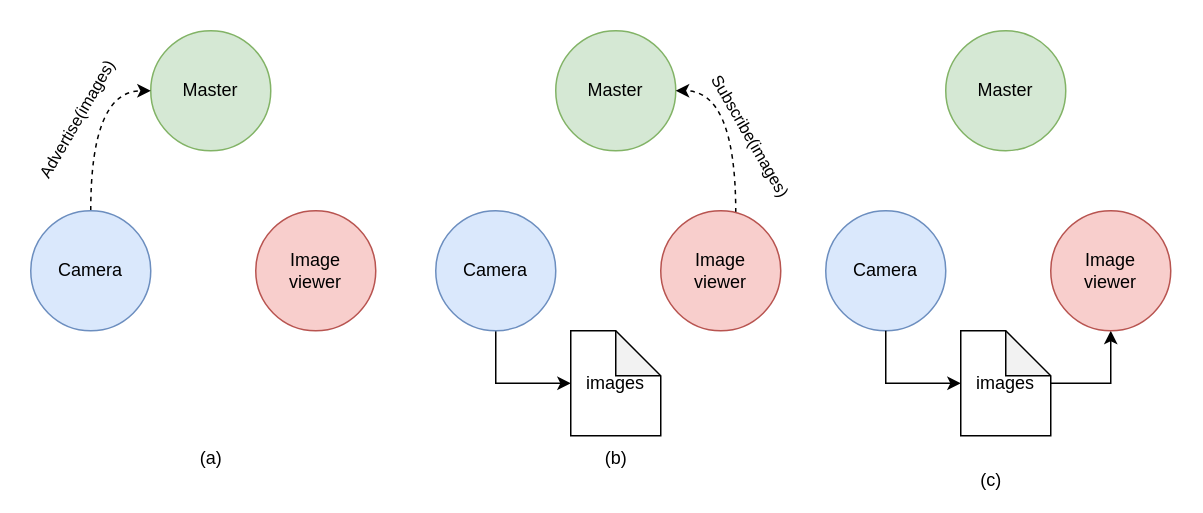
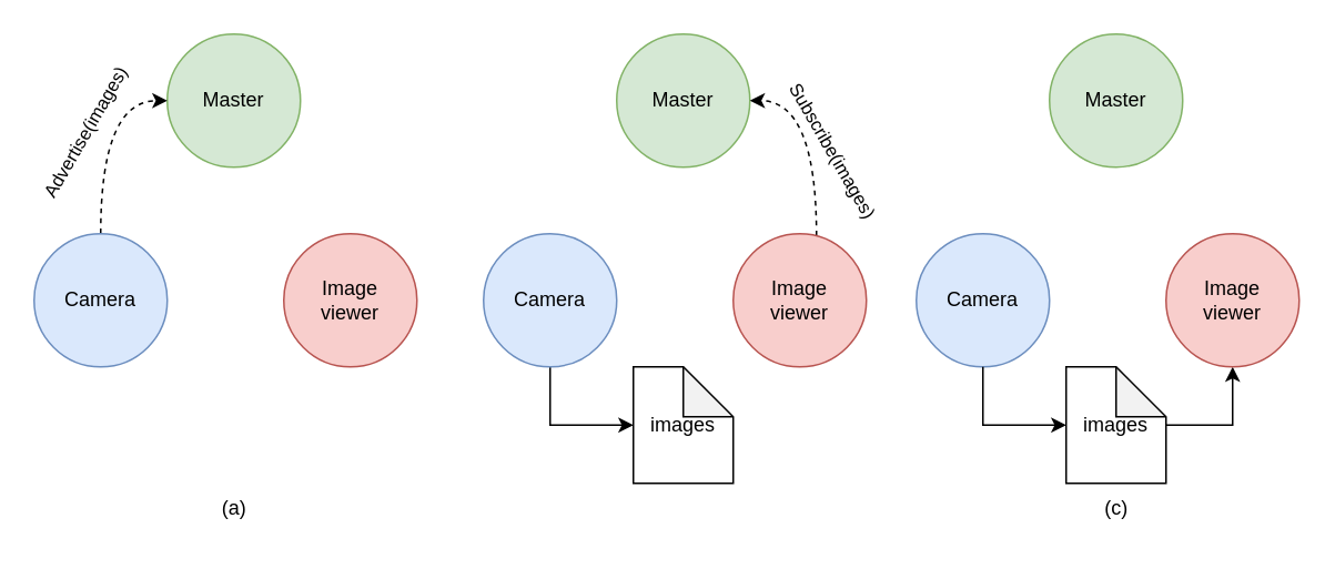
  <mxCell id="0" />
  <mxCell id="1" parent="0" />
  <mxCell id="2" value="Master" style="ellipse;whiteSpace=wrap;html=1;aspect=fixed;fillColor=#d5e8d4;strokeColor=#82b366;" vertex="1" parent="1"><mxGeometry x="100" y="20" width="80" height="80" as="geometry" /></mxCell>
  <mxCell id="3" style="edgeStyle=orthogonalEdgeStyle;orthogonalLoop=1;jettySize=auto;html=1;strokeColor=default;curved=1;dashed=1;" edge="1" parent="1" source="5" target="2"><mxGeometry relative="1" as="geometry"><Array as="points"><mxPoint x="60" y="60" /></Array></mxGeometry></mxCell>
  <mxCell id="4" value="Advertise(images)" style="edgeLabel;html=1;align=center;verticalAlign=middle;resizable=0;points=[];rotation=-60;" vertex="1" connectable="0" parent="3"><mxGeometry x="-0.365" y="-5" relative="1" as="geometry"><mxPoint x="-15" y="-22" as="offset" /></mxGeometry></mxCell>
  <mxCell id="5" value="Camera" style="ellipse;whiteSpace=wrap;html=1;aspect=fixed;fillColor=#dae8fc;strokeColor=#6c8ebf;" vertex="1" parent="1"><mxGeometry x="20" y="140" width="80" height="80" as="geometry" /></mxCell>
  <mxCell id="6" value="Image&lt;br&gt;viewer" style="ellipse;whiteSpace=wrap;html=1;aspect=fixed;fillColor=#f8cecc;strokeColor=#b85450;" vertex="1" parent="1"><mxGeometry x="170" y="140" width="80" height="80" as="geometry" /></mxCell>
  <mxCell id="7" value="Master" style="ellipse;whiteSpace=wrap;html=1;aspect=fixed;fillColor=#d5e8d4;strokeColor=#82b366;" vertex="1" parent="1"><mxGeometry x="370" y="20" width="80" height="80" as="geometry" /></mxCell>
  <mxCell id="8" style="edgeStyle=orthogonalEdgeStyle;orthogonalLoop=1;jettySize=auto;html=1;strokeColor=default;curved=1;dashed=1;" edge="1" source="12" target="7" parent="1"><mxGeometry relative="1" as="geometry"><Array as="points"><mxPoint x="490" y="60" /></Array></mxGeometry></mxCell>
  <mxCell id="9" value="Subscribe(images)" style="edgeLabel;html=1;align=center;verticalAlign=middle;resizable=0;points=[];rotation=60;" vertex="1" connectable="0" parent="8"><mxGeometry x="-0.365" y="-5" relative="1" as="geometry"><mxPoint x="5" y="-13" as="offset" /></mxGeometry></mxCell>
  <mxCell id="10" style="edgeStyle=orthogonalEdgeStyle;rounded=0;orthogonalLoop=1;jettySize=auto;html=1;" edge="1" parent="1" source="11" target="17"><mxGeometry relative="1" as="geometry"><Array as="points"><mxPoint x="330" y="255" /></Array></mxGeometry></mxCell>
  <mxCell id="11" value="Camera" style="ellipse;whiteSpace=wrap;html=1;aspect=fixed;fillColor=#dae8fc;strokeColor=#6c8ebf;" vertex="1" parent="1"><mxGeometry x="290" y="140" width="80" height="80" as="geometry" /></mxCell>
  <mxCell id="12" value="Image&lt;br&gt;viewer" style="ellipse;whiteSpace=wrap;html=1;aspect=fixed;fillColor=#f8cecc;strokeColor=#b85450;" vertex="1" parent="1"><mxGeometry x="440" y="140" width="80" height="80" as="geometry" /></mxCell>
  <mxCell id="13" value="Master" style="ellipse;whiteSpace=wrap;html=1;aspect=fixed;fillColor=#d5e8d4;strokeColor=#82b366;" vertex="1" parent="1"><mxGeometry x="630" y="20" width="80" height="80" as="geometry" /></mxCell>
  <mxCell id="14" value="Camera" style="ellipse;whiteSpace=wrap;html=1;aspect=fixed;fillColor=#dae8fc;strokeColor=#6c8ebf;" vertex="1" parent="1"><mxGeometry x="550" y="140" width="80" height="80" as="geometry" /></mxCell>
  <mxCell id="15" style="edgeStyle=orthogonalEdgeStyle;rounded=0;orthogonalLoop=1;jettySize=auto;html=1;startArrow=classic;startFill=1;endArrow=none;endFill=0;" edge="1" parent="1" source="16" target="19"><mxGeometry relative="1" as="geometry"><Array as="points"><mxPoint x="740" y="255" /></Array></mxGeometry></mxCell>
  <mxCell id="16" value="Image&lt;br&gt;viewer" style="ellipse;whiteSpace=wrap;html=1;aspect=fixed;fillColor=#f8cecc;strokeColor=#b85450;" vertex="1" parent="1"><mxGeometry x="700" y="140" width="80" height="80" as="geometry" /></mxCell>
  <mxCell id="17" value="images" style="shape=note;whiteSpace=wrap;html=1;backgroundOutline=1;darkOpacity=0.05;" vertex="1" parent="1"><mxGeometry x="380" y="220" width="60" height="70" as="geometry" /></mxCell>
  <mxCell id="18" style="edgeStyle=orthogonalEdgeStyle;rounded=0;orthogonalLoop=1;jettySize=auto;html=1;" edge="1" target="19" parent="1"><mxGeometry relative="1" as="geometry"><mxPoint x="590" y="220" as="sourcePoint" /><Array as="points"><mxPoint x="590" y="255" /></Array></mxGeometry></mxCell>
  <mxCell id="19" value="images" style="shape=note;whiteSpace=wrap;html=1;backgroundOutline=1;darkOpacity=0.05;" vertex="1" parent="1"><mxGeometry x="640" y="220" width="60" height="70" as="geometry" /></mxCell>
  <mxCell id="20" value="(a)" style="text;html=1;align=center;verticalAlign=middle;resizable=0;points=[];autosize=1;strokeColor=none;fillColor=none;" vertex="1" parent="1"><mxGeometry x="120" y="290" width="40" height="30" as="geometry" /></mxCell>
- <mxCell id="21" value="(b)" style="text;html=1;align=center;verticalAlign=middle;resizable=0;points=[];autosize=1;strokeColor=none;fillColor=none;" vertex="1" parent="1"><mxGeometry x="390" y="290" width="40" height="30" as="geometry" /></mxCell>
- <mxCell id="22" value="(c)" style="text;html=1;align=center;verticalAlign=middle;resizable=0;points=[];autosize=1;strokeColor=none;fillColor=none;" vertex="1" parent="1"><mxGeometry x="640" y="305" width="40" height="30" as="geometry" /></mxCell>
+ <mxCell id="22" value="(c)" style="text;html=1;align=center;verticalAlign=middle;resizable=0;points=[];autosize=1;strokeColor=none;fillColor=none;" vertex="1" parent="1"><mxGeometry x="650" y="290" width="40" height="30" as="geometry" /></mxCell>
